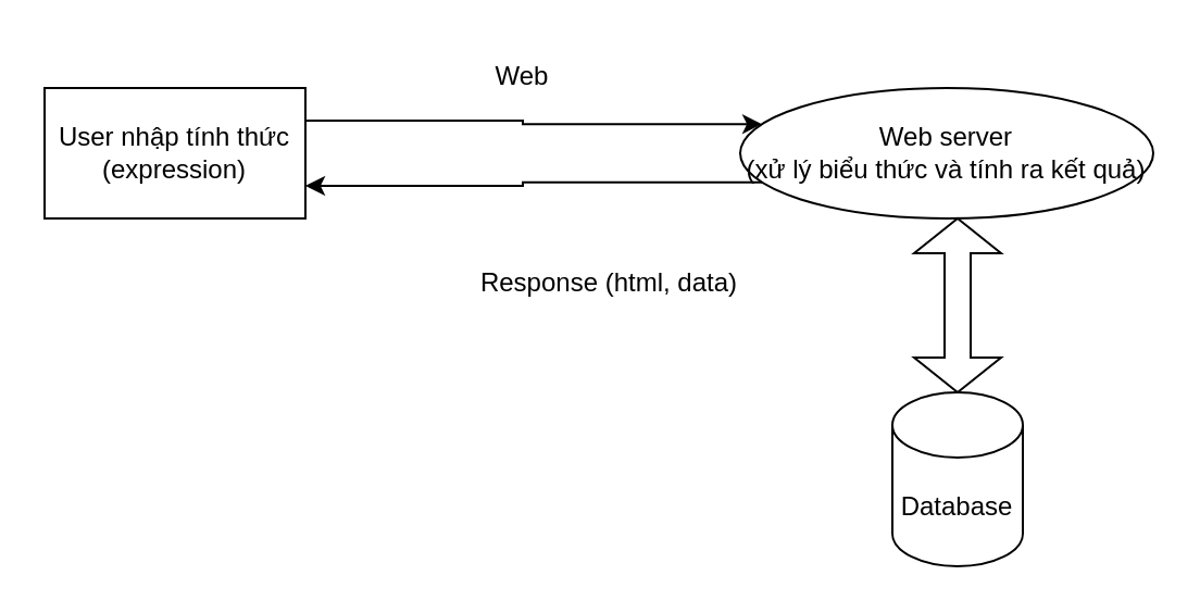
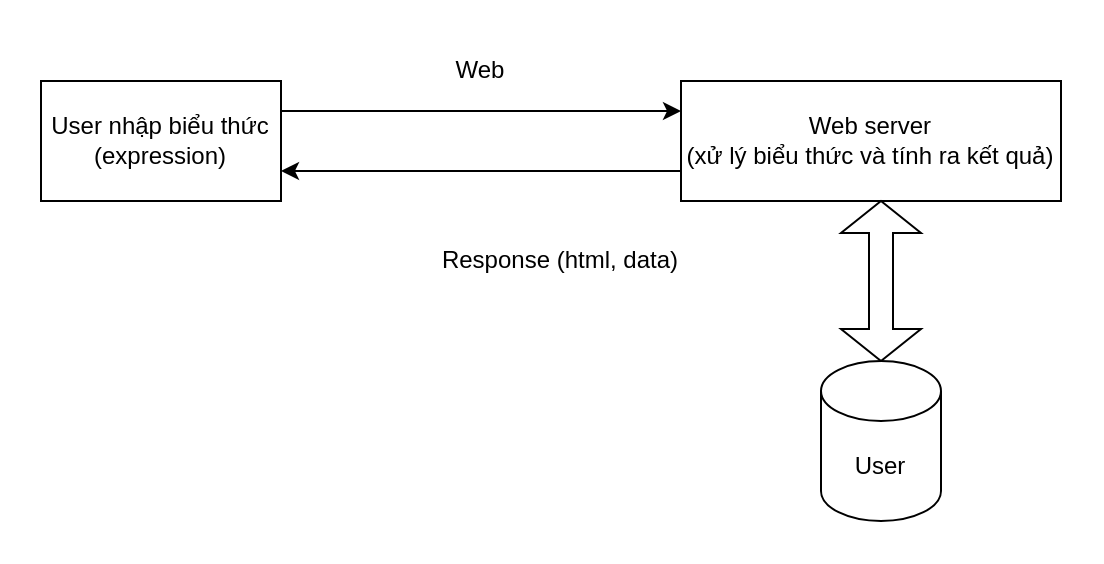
  <mxCell id="0" />
  <mxCell id="1" parent="0" />
  <mxCell id="2" style="edgeStyle=orthogonalEdgeStyle;rounded=0;orthogonalLoop=1;jettySize=auto;html=1;exitX=1;exitY=0.25;exitDx=0;exitDy=0;entryX=0;entryY=0.25;entryDx=0;entryDy=0;" edge="1" parent="1" source="3" target="5"><mxGeometry relative="1" as="geometry" /></mxCell>
- <mxCell id="3" value="User nhập tính thức (expression)" style="rounded=0;whiteSpace=wrap;html=1;" vertex="1" parent="1"><mxGeometry x="20" y="40" width="120" height="60" as="geometry" /></mxCell>
+ <mxCell id="3" value="User nhập biểu thức (expression)" style="rounded=0;whiteSpace=wrap;html=1;" vertex="1" parent="1"><mxGeometry x="20" y="40" width="120" height="60" as="geometry" /></mxCell>
  <mxCell id="4" style="edgeStyle=orthogonalEdgeStyle;rounded=0;orthogonalLoop=1;jettySize=auto;html=1;exitX=0;exitY=0.75;exitDx=0;exitDy=0;entryX=1;entryY=0.75;entryDx=0;entryDy=0;" edge="1" parent="1" source="5" target="3"><mxGeometry relative="1" as="geometry" /></mxCell>
- <mxCell id="5" value="Web server&lt;br&gt;(xử lý biểu thức và tính ra kết quả)" style="ellipse;whiteSpace=wrap;html=1;" vertex="1" parent="1"><mxGeometry x="340" y="40" width="190" height="60" as="geometry" /></mxCell>
+ <mxCell id="5" value="Web server&lt;br&gt;(xử lý biểu thức và tính ra kết quả)" style="rounded=0;whiteSpace=wrap;html=1;" vertex="1" parent="1"><mxGeometry x="340" y="40" width="190" height="60" as="geometry" /></mxCell>
  <mxCell id="6" value="Web" style="text;html=1;align=center;verticalAlign=middle;whiteSpace=wrap;rounded=0;" vertex="1" parent="1"><mxGeometry x="210" y="20" width="60" height="30" as="geometry" /></mxCell>
  <mxCell id="7" value="Response (html, data)" style="text;html=1;align=center;verticalAlign=middle;whiteSpace=wrap;rounded=0;" vertex="1" parent="1"><mxGeometry x="210" y="115" width="140" height="30" as="geometry" /></mxCell>
- <mxCell id="8" value="Database" style="shape=cylinder3;whiteSpace=wrap;html=1;boundedLbl=1;backgroundOutline=1;size=15;" vertex="1" parent="1"><mxGeometry x="410" y="180" width="60" height="80" as="geometry" /></mxCell>
+ <mxCell id="8" value="User" style="shape=cylinder3;whiteSpace=wrap;html=1;boundedLbl=1;backgroundOutline=1;size=15;" vertex="1" parent="1"><mxGeometry x="410" y="180" width="60" height="80" as="geometry" /></mxCell>
  <mxCell id="9" value="" style="shape=doubleArrow;direction=south;whiteSpace=wrap;html=1;" vertex="1" parent="1"><mxGeometry x="420" y="100" width="40" height="80" as="geometry" /></mxCell>
